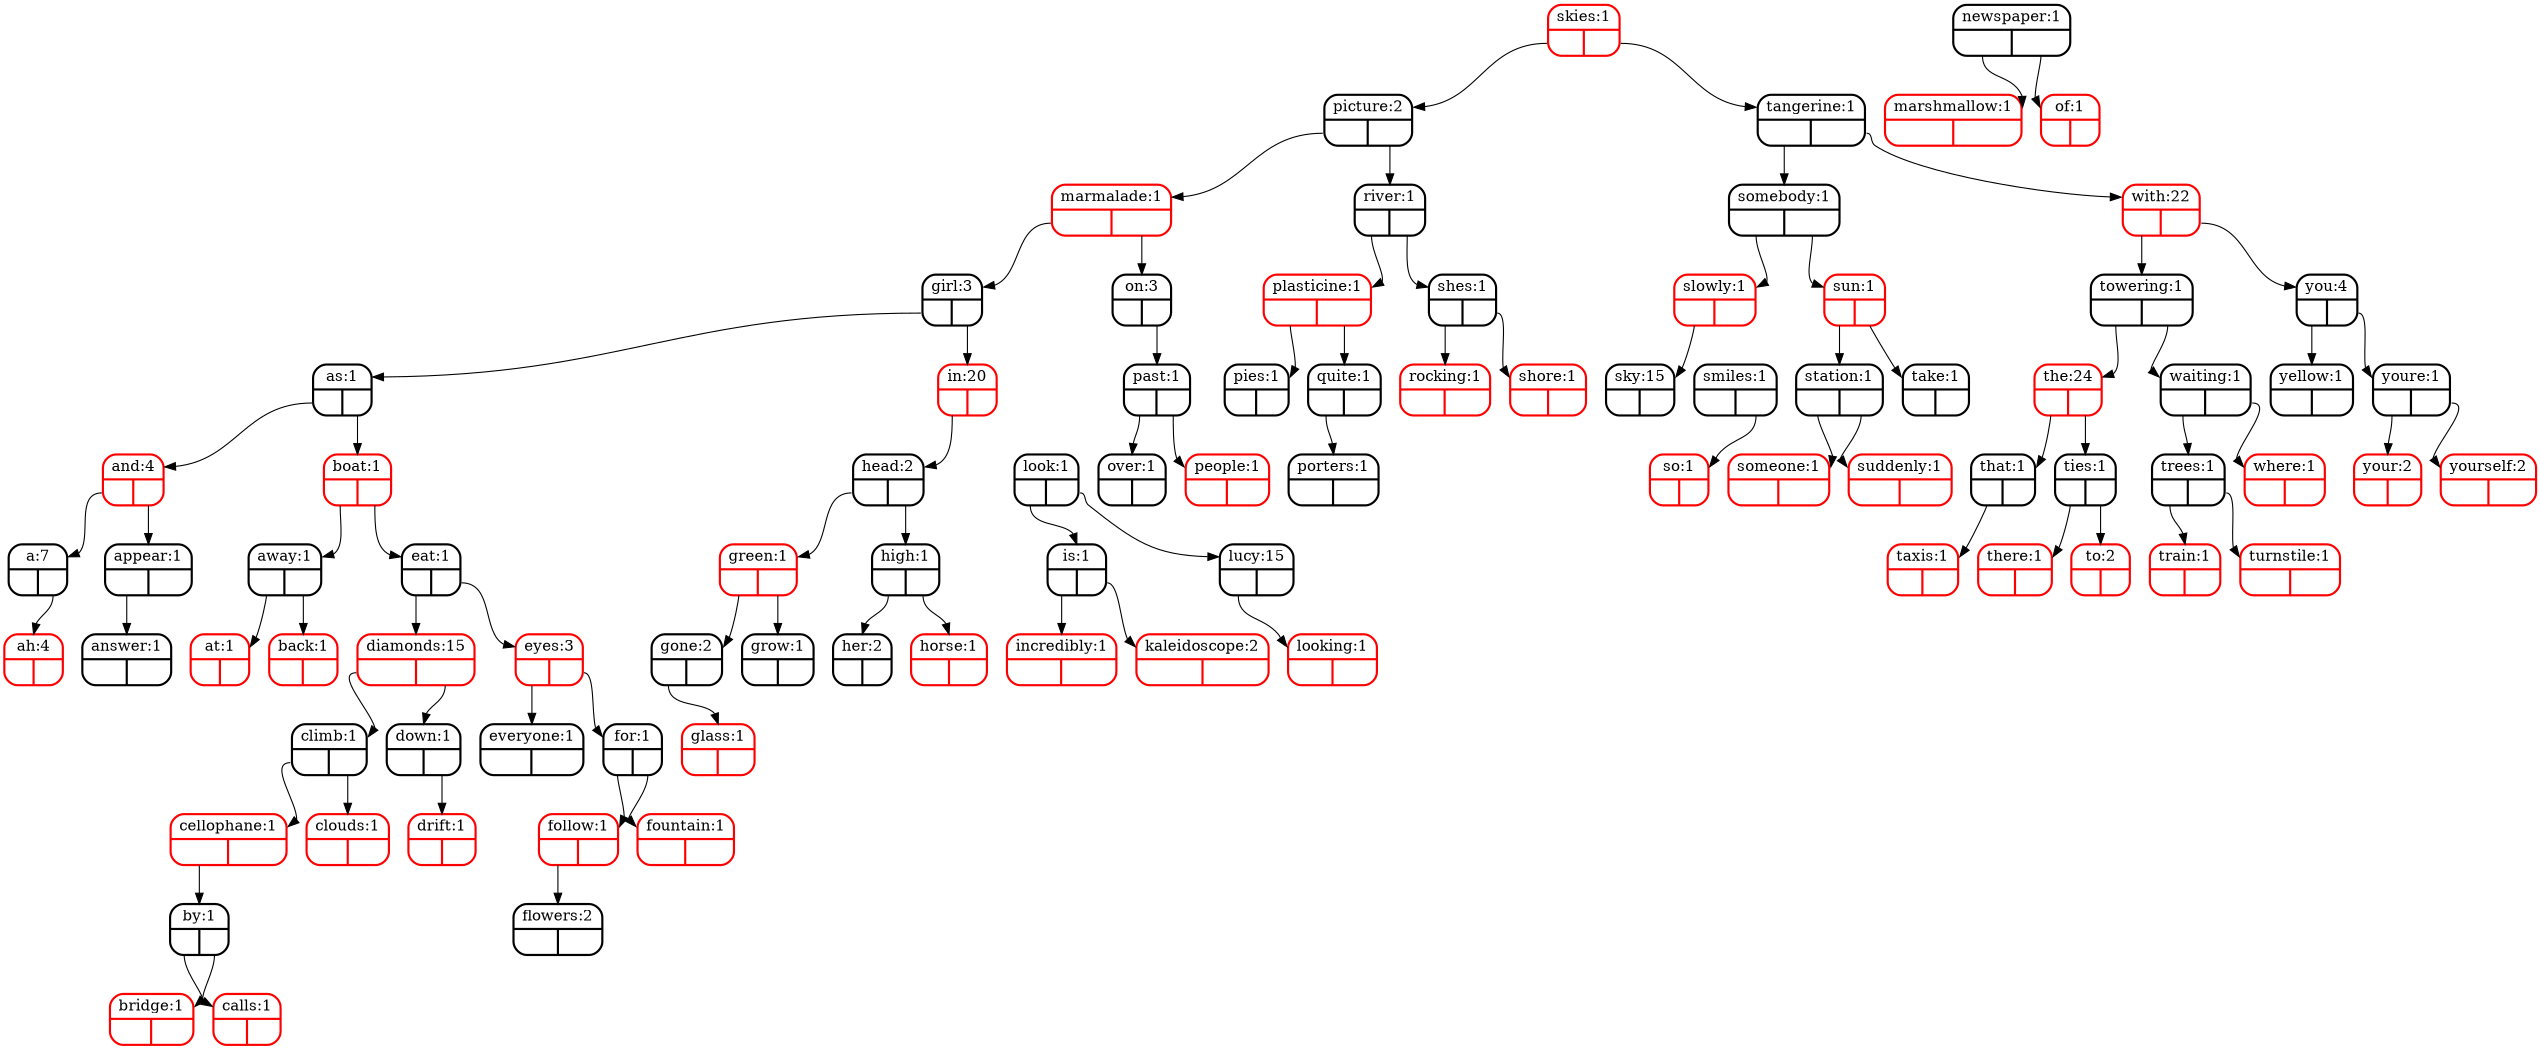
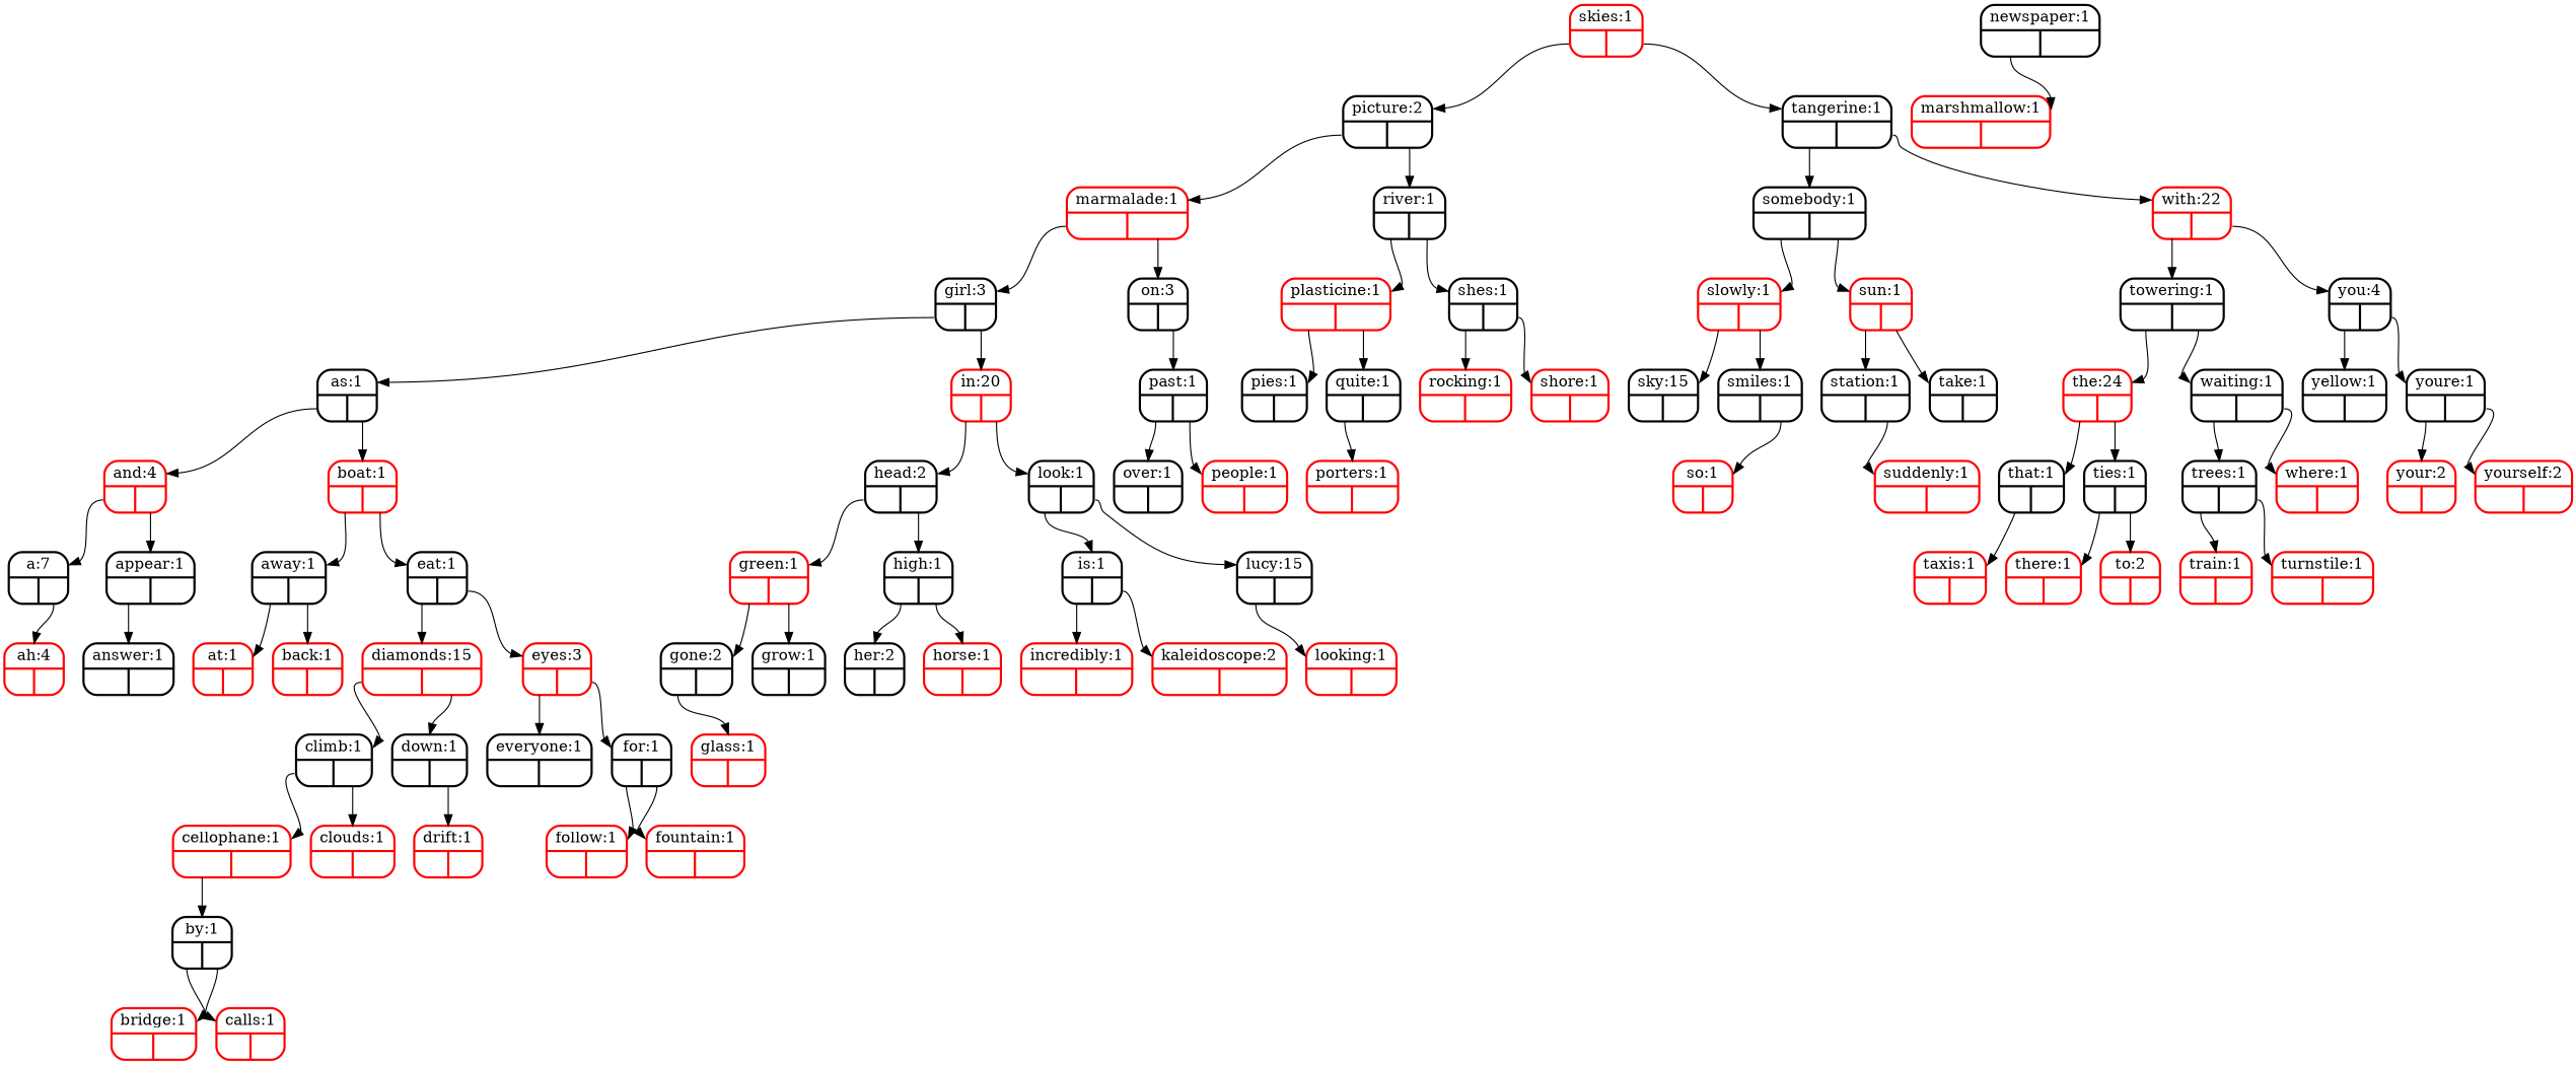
  digraph {
    node [color=red penwidth=2 shape=Mrecord]
    edge [headport=f0 tailport=f1]
    n1 [label="{<f0>skies:1|{<f1>|<f2>}}"]
    n2 [color=black label="{<f0>picture:2|{<f1>|<f2>}}"]
    n3 [color=black label="{<f0>tangerine:1|{<f1>|<f2>}}"]
    n4 [label="{<f0>marmalade:1|{<f1>|<f2>}}"]
    n5 [color=black label="{<f0>river:1|{<f1>|<f2>}}"]
    n6 [color=black label="{<f0>somebody:1|{<f1>|<f2>}}"]
    n7 [label="{<f0>with:22|{<f1>|<f2>}}"]
    n8 [color=black label="{<f0>girl:3|{<f1>|<f2>}}"]
    n9 [color=black label="{<f0>on:3|{<f1>|<f2>}}"]
    n10 [label="{<f0>plasticine:1|{<f1>|<f2>}}"]
    n11 [color=black label="{<f0>shes:1|{<f1>|<f2>}}"]
    n12 [color=black label="{<f0>as:1|{<f1>|<f2>}}"]
    n13 [label="{<f0>in:20|{<f1>|<f2>}}"]
    n14 [color=black label="{<f0>past:1|{<f1>|<f2>}}"]
    n15 [label="{<f0>and:4|{<f1>|<f2>}}"]
    n16 [label="{<f0>boat:1|{<f1>|<f2>}}"]
    n17 [color=black label="{<f0>head:2|{<f1>|<f2>}}"]
    n18 [color=black label="{<f0>look:1|{<f1>|<f2>}}"]
    n19 [color=black label="{<f0>a:7|{<f1>|<f2>}}"]
    n20 [color=black label="{<f0>appear:1|{<f1>|<f2>}}"]
    n21 [color=black label="{<f0>away:1|{<f1>|<f2>}}"]
    n22 [color=black label="{<f0>eat:1|{<f1>|<f2>}}"]
    n23 [label="{<f0>ah:4|{<f1>|<f2>}}"]
    n24 [color=black label="{<f0>answer:1|{<f1>|<f2>}}"]
    n25 [label="{<f0>at:1|{<f1>|<f2>}}"]
    n26 [label="{<f0>back:1|{<f1>|<f2>}}"]
    n27 [label="{<f0>diamonds:15|{<f1>|<f2>}}"]
    n28 [label="{<f0>eyes:3|{<f1>|<f2>}}"]
    n29 [color=black label="{<f0>climb:1|{<f1>|<f2>}}"]
    n30 [color=black label="{<f0>down:1|{<f1>|<f2>}}"]
    n31 [color=black label="{<f0>everyone:1|{<f1>|<f2>}}"]
    n32 [color=black label="{<f0>for:1|{<f1>|<f2>}}"]
    n33 [label="{<f0>cellophane:1|{<f1>|<f2>}}"]
    n34 [label="{<f0>clouds:1|{<f1>|<f2>}}"]
    n35 [label="{<f0>drift:1|{<f1>|<f2>}}"]
    n36 [color=black label="{<f0>by:1|{<f1>|<f2>}}"]
    n37 [label="{<f0>bridge:1|{<f1>|<f2>}}"]
    n38 [label="{<f0>calls:1|{<f1>|<f2>}}"]
    n39 [label="{<f0>follow:1|{<f1>|<f2>}}"]
    n40 [label="{<f0>fountain:1|{<f1>|<f2>}}"]
-   n41 [color=black label="{<f0>flowers:2|{<f1>|<f2>}}"]
    n42 [label="{<f0>green:1|{<f1>|<f2>}}"]
    n43 [color=black label="{<f0>high:1|{<f1>|<f2>}}"]
    n44 [color=black label="{<f0>is:1|{<f1>|<f2>}}"]
    n45 [color=black label="{<f0>lucy:15|{<f1>|<f2>}}"]
    n46 [color=black label="{<f0>gone:2|{<f1>|<f2>}}"]
    n47 [color=black label="{<f0>grow:1|{<f1>|<f2>}}"]
    n48 [color=black label="{<f0>her:2|{<f1>|<f2>}}"]
    n49 [label="{<f0>horse:1|{<f1>|<f2>}}"]
    n50 [label="{<f0>glass:1|{<f1>|<f2>}}"]
    n51 [label="{<f0>incredibly:1|{<f1>|<f2>}}"]
    n52 [label="{<f0>kaleidoscope:2|{<f1>|<f2>}}"]
    n53 [label="{<f0>looking:1|{<f1>|<f2>}}"]
    n54 [color=black label="{<f0>newspaper:1|{<f1>|<f2>}}"]
    n55 [label="{<f0>marshmallow:1|{<f1>|<f2>}}"]
-   n56 [label="{<f0>of:1|{<f1>|<f2>}}"]
    n57 [color=black label="{<f0>over:1|{<f1>|<f2>}}"]
    n58 [label="{<f0>people:1|{<f1>|<f2>}}"]
    n59 [color=black label="{<f0>pies:1|{<f1>|<f2>}}"]
    n60 [color=black label="{<f0>quite:1|{<f1>|<f2>}}"]
    n61 [label="{<f0>rocking:1|{<f1>|<f2>}}"]
    n62 [label="{<f0>shore:1|{<f1>|<f2>}}"]
-   n63 [color=black label="{<f0>porters:1|{<f1>|<f2>}}"]
+   n63 [label="{<f0>porters:1|{<f1>|<f2>}}"]
    n64 [label="{<f0>slowly:1|{<f1>|<f2>}}"]
    n65 [label="{<f0>sun:1|{<f1>|<f2>}}"]
    n66 [color=black label="{<f0>towering:1|{<f1>|<f2>}}"]
    n67 [color=black label="{<f0>you:4|{<f1>|<f2>}}"]
    n68 [color=black label="{<f0>sky:15|{<f1>|<f2>}}"]
    n69 [color=black label="{<f0>smiles:1|{<f1>|<f2>}}"]
    n70 [color=black label="{<f0>station:1|{<f1>|<f2>}}"]
    n71 [color=black label="{<f0>take:1|{<f1>|<f2>}}"]
    n72 [label="{<f0>so:1|{<f1>|<f2>}}"]
-   n73 [label="{<f0>someone:1|{<f1>|<f2>}}"]
    n74 [label="{<f0>suddenly:1|{<f1>|<f2>}}"]
    n75 [label="{<f0>the:24|{<f1>|<f2>}}"]
    n76 [color=black label="{<f0>waiting:1|{<f1>|<f2>}}"]
    n77 [color=black label="{<f0>yellow:1|{<f1>|<f2>}}"]
    n78 [color=black label="{<f0>youre:1|{<f1>|<f2>}}"]
    n79 [color=black label="{<f0>that:1|{<f1>|<f2>}}"]
    n80 [color=black label="{<f0>ties:1|{<f1>|<f2>}}"]
    n81 [color=black label="{<f0>trees:1|{<f1>|<f2>}}"]
    n82 [label="{<f0>where:1|{<f1>|<f2>}}"]
    n83 [label="{<f0>taxis:1|{<f1>|<f2>}}"]
    n84 [label="{<f0>there:1|{<f1>|<f2>}}"]
    n85 [label="{<f0>to:2|{<f1>|<f2>}}"]
    n86 [label="{<f0>train:1|{<f1>|<f2>}}"]
    n87 [label="{<f0>turnstile:1|{<f1>|<f2>}}"]
    n88 [label="{<f0>your:2|{<f1>|<f2>}}"]
    n89 [label="{<f0>yourself:2|{<f1>|<f2>}}"]
    n1 -> n2
    n1 -> n3 [tailport=f2]
    n2 -> n4
    n2 -> n5 [tailport=f2]
    n3 -> n6
    n3 -> n7 [tailport=f2]
    n4 -> n8
    n4 -> n9 [tailport=f2]
    n5 -> n10
    n5 -> n11 [tailport=f2]
    n6 -> n64
    n6 -> n65 [tailport=f2]
    n7 -> n66
    n7 -> n67 [tailport=f2]
    n8 -> n12
    n8 -> n13 [tailport=f2]
    n9 -> n14 [tailport=f2]
    n10 -> n59
    n10 -> n60 [tailport=f2]
    n11 -> n61
    n11 -> n62 [tailport=f2]
    n12 -> n15
    n12 -> n16 [tailport=f2]
    n13 -> n17
+   n13 -> n18 [tailport=f2]
    n14 -> n57
    n14 -> n58 [tailport=f2]
    n15 -> n19
    n15 -> n20 [tailport=f2]
    n16 -> n21
    n16 -> n22 [tailport=f2]
    n17 -> n42
    n17 -> n43 [tailport=f2]
    n18 -> n44
    n18 -> n45 [tailport=f2]
    n19 -> n23 [tailport=f2]
    n20 -> n24
    n21 -> n25
    n21 -> n26 [tailport=f2]
    n22 -> n27
    n22 -> n28 [tailport=f2]
    n27 -> n29
    n27 -> n30 [tailport=f2]
    n28 -> n31
    n28 -> n32 [tailport=f2]
    n29 -> n33
    n29 -> n34 [tailport=f2]
    n30 -> n35 [tailport=f2]
    n32 -> n39
    n32 -> n40 [tailport=f2]
    n33 -> n36
    n36 -> n37
    n36 -> n38 [tailport=f2]
-   n39 -> n41
    n42 -> n46
    n42 -> n47 [tailport=f2]
    n43 -> n48
    n43 -> n49 [tailport=f2]
    n44 -> n51
    n44 -> n52 [tailport=f2]
    n45 -> n53
    n46 -> n50
    n54 -> n55
-   n54 -> n56 [tailport=f2]
    n60 -> n63
    n64 -> n68
+   n64 -> n69 [tailport=f2]
    n65 -> n70
    n65 -> n71 [tailport=f2]
    n66 -> n75
    n66 -> n76 [tailport=f2]
    n67 -> n77
    n67 -> n78 [tailport=f2]
    n69 -> n72 [tailport=f2]
-   n70 -> n73
    n70 -> n74 [tailport=f2]
    n75 -> n79
    n75 -> n80 [tailport=f2]
    n76 -> n81
    n76 -> n82 [tailport=f2]
    n78 -> n88
    n78 -> n89 [tailport=f2]
    n79 -> n83
    n80 -> n84
    n80 -> n85 [tailport=f2]
    n81 -> n86
    n81 -> n87 [tailport=f2]
  }
